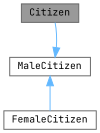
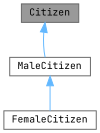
  digraph {
    fontname="JetBrains Mono"
    node [color=gray40 fillcolor=white fontname="JetBrains Mono" fontsize=10 shape=box style=filled]
    edge [color=steelblue1 dir=back fontname="JetBrains Mono" fontsize=10 labelfontname=Helvetica labelfontsize=10 style=solid]
    n1 [fillcolor=grey60 fontcolor=black height=0.2 label=Citizen width=0.4]
    n2 [height=0.2 label=MaleCitizen width=0.4]
    n3 [height=0.2 label=FemaleCitizen width=0.4]
-   n2 -> n1
+   n1 -> n2
    n2 -> n3
  }
